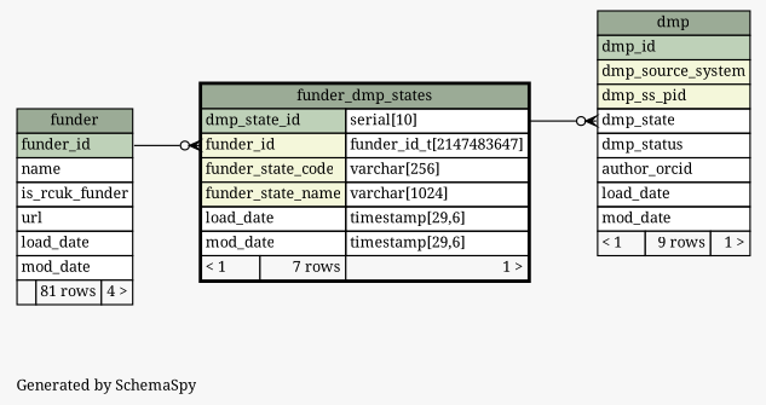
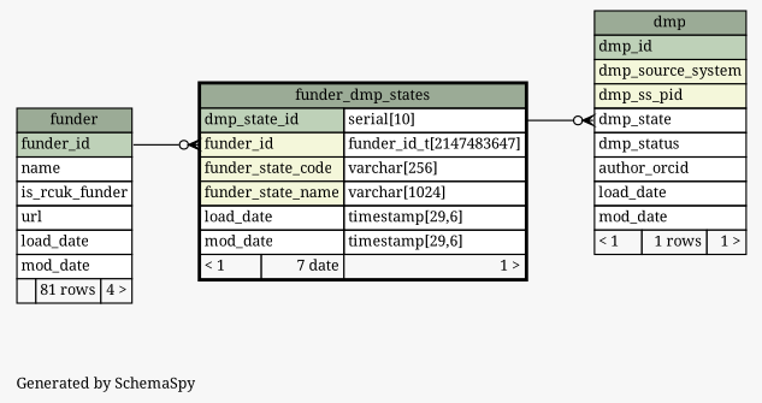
  digraph {
    bgcolor="#f7f7f7"
    fontname="Noto Serif"
    fontsize=11
    label="\nGenerated by SchemaSpy"
    labeljust=l
    nodesep=0.18
    rankdir=RL
    ranksep=0.46
    node [fontname="Noto Serif" fontsize=11 shape=plaintext]
    edge [arrowhead=none arrowsize=0.8 arrowtail=crowodot dir=back fontname="Noto Serif"]
-   n1 [label=<     <TABLE BORDER="0" CELLBORDER="1" CELLSPACING="0" BGCOLOR="#ffffff">       <TR><TD COLSPAN="3" BGCOLOR="#9bab96" ALIGN="CENTER">dmp</TD></TR>       <TR><TD PORT="dmp_id" COLSPAN="3" BGCOLOR="#bed1b8" ALIGN="LEFT">dmp_id</TD></TR>       <TR><TD PORT="dmp_source_system" COLSPAN="3" BGCOLOR="#f4f7da" ALIGN="LEFT">dmp_source_system</TD></TR>       <TR><TD PORT="dmp_ss_pid" COLSPAN="3" BGCOLOR="#f4f7da" ALIGN="LEFT">dmp_ss_pid</TD></TR>       <TR><TD PORT="dmp_state" COLSPAN="3" ALIGN="LEFT">dmp_state</TD></TR>       <TR><TD PORT="dmp_status" COLSPAN="3" ALIGN="LEFT">dmp_status</TD></TR>       <TR><TD PORT="author_orcid" COLSPAN="3" ALIGN="LEFT">author_orcid</TD></TR>       <TR><TD PORT="load_date" COLSPAN="3" ALIGN="LEFT">load_date</TD></TR>       <TR><TD PORT="mod_date" COLSPAN="3" ALIGN="LEFT">mod_date</TD></TR>       <TR><TD ALIGN="LEFT" BGCOLOR="#f7f7f7">&lt; 1</TD><TD ALIGN="RIGHT" BGCOLOR="#f7f7f7">9 rows</TD><TD ALIGN="RIGHT" BGCOLOR="#f7f7f7">1 &gt;</TD></TR>     </TABLE>>]
-   n2 [label=<     <TABLE BORDER="2" CELLBORDER="1" CELLSPACING="0" BGCOLOR="#ffffff">       <TR><TD COLSPAN="3" BGCOLOR="#9bab96" ALIGN="CENTER">funder_dmp_states</TD></TR>       <TR><TD PORT="dmp_state_id" COLSPAN="2" BGCOLOR="#bed1b8" ALIGN="LEFT">dmp_state_id</TD><TD PORT="dmp_state_id.type" ALIGN="LEFT">serial[10]</TD></TR>       <TR><TD PORT="funder_id" COLSPAN="2" BGCOLOR="#f4f7da" ALIGN="LEFT">funder_id</TD><TD PORT="funder_id.type" ALIGN="LEFT">funder_id_t[2147483647]</TD></TR>       <TR><TD PORT="funder_state_code" COLSPAN="2" BGCOLOR="#f4f7da" ALIGN="LEFT">funder_state_code</TD><TD PORT="funder_state_code.type" ALIGN="LEFT">varchar[256]</TD></TR>       <TR><TD PORT="funder_state_name" COLSPAN="2" BGCOLOR="#f4f7da" ALIGN="LEFT">funder_state_name</TD><TD PORT="funder_state_name.type" ALIGN="LEFT">varchar[1024]</TD></TR>       <TR><TD PORT="load_date" COLSPAN="2" ALIGN="LEFT">load_date</TD><TD PORT="load_date.type" ALIGN="LEFT">timestamp[29,6]</TD></TR>       <TR><TD PORT="mod_date" COLSPAN="2" ALIGN="LEFT">mod_date</TD><TD PORT="mod_date.type" ALIGN="LEFT">timestamp[29,6]</TD></TR>       <TR><TD ALIGN="LEFT" BGCOLOR="#f7f7f7">&lt; 1</TD><TD ALIGN="RIGHT" BGCOLOR="#f7f7f7">7 rows</TD><TD ALIGN="RIGHT" BGCOLOR="#f7f7f7">1 &gt;</TD></TR>     </TABLE>>]
+   n1 [label=<     <TABLE BORDER="0" CELLBORDER="1" CELLSPACING="0" BGCOLOR="#ffffff">       <TR><TD COLSPAN="3" BGCOLOR="#9bab96" ALIGN="CENTER">dmp</TD></TR>       <TR><TD PORT="dmp_id" COLSPAN="3" BGCOLOR="#bed1b8" ALIGN="LEFT">dmp_id</TD></TR>       <TR><TD PORT="dmp_source_system" COLSPAN="3" BGCOLOR="#f4f7da" ALIGN="LEFT">dmp_source_system</TD></TR>       <TR><TD PORT="dmp_ss_pid" COLSPAN="3" BGCOLOR="#f4f7da" ALIGN="LEFT">dmp_ss_pid</TD></TR>       <TR><TD PORT="dmp_state" COLSPAN="3" ALIGN="LEFT">dmp_state</TD></TR>       <TR><TD PORT="dmp_status" COLSPAN="3" ALIGN="LEFT">dmp_status</TD></TR>       <TR><TD PORT="author_orcid" COLSPAN="3" ALIGN="LEFT">author_orcid</TD></TR>       <TR><TD PORT="load_date" COLSPAN="3" ALIGN="LEFT">load_date</TD></TR>       <TR><TD PORT="mod_date" COLSPAN="3" ALIGN="LEFT">mod_date</TD></TR>       <TR><TD ALIGN="LEFT" BGCOLOR="#f7f7f7">&lt; 1</TD><TD ALIGN="RIGHT" BGCOLOR="#f7f7f7">1 rows</TD><TD ALIGN="RIGHT" BGCOLOR="#f7f7f7">1 &gt;</TD></TR>     </TABLE>>]
+   n2 [label=<     <TABLE BORDER="2" CELLBORDER="1" CELLSPACING="0" BGCOLOR="#ffffff">       <TR><TD COLSPAN="3" BGCOLOR="#9bab96" ALIGN="CENTER">funder_dmp_states</TD></TR>       <TR><TD PORT="dmp_state_id" COLSPAN="2" BGCOLOR="#bed1b8" ALIGN="LEFT">dmp_state_id</TD><TD PORT="dmp_state_id.type" ALIGN="LEFT">serial[10]</TD></TR>       <TR><TD PORT="funder_id" COLSPAN="2" BGCOLOR="#f4f7da" ALIGN="LEFT">funder_id</TD><TD PORT="funder_id.type" ALIGN="LEFT">funder_id_t[2147483647]</TD></TR>       <TR><TD PORT="funder_state_code" COLSPAN="2" BGCOLOR="#f4f7da" ALIGN="LEFT">funder_state_code</TD><TD PORT="funder_state_code.type" ALIGN="LEFT">varchar[256]</TD></TR>       <TR><TD PORT="funder_state_name" COLSPAN="2" BGCOLOR="#f4f7da" ALIGN="LEFT">funder_state_name</TD><TD PORT="funder_state_name.type" ALIGN="LEFT">varchar[1024]</TD></TR>       <TR><TD PORT="load_date" COLSPAN="2" ALIGN="LEFT">load_date</TD><TD PORT="load_date.type" ALIGN="LEFT">timestamp[29,6]</TD></TR>       <TR><TD PORT="mod_date" COLSPAN="2" ALIGN="LEFT">mod_date</TD><TD PORT="mod_date.type" ALIGN="LEFT">timestamp[29,6]</TD></TR>       <TR><TD ALIGN="LEFT" BGCOLOR="#f7f7f7">&lt; 1</TD><TD ALIGN="RIGHT" BGCOLOR="#f7f7f7">7 date</TD><TD ALIGN="RIGHT" BGCOLOR="#f7f7f7">1 &gt;</TD></TR>     </TABLE>>]
    n3 [label=<     <TABLE BORDER="0" CELLBORDER="1" CELLSPACING="0" BGCOLOR="#ffffff">       <TR><TD COLSPAN="3" BGCOLOR="#9bab96" ALIGN="CENTER">funder</TD></TR>       <TR><TD PORT="funder_id" COLSPAN="3" BGCOLOR="#bed1b8" ALIGN="LEFT">funder_id</TD></TR>       <TR><TD PORT="name" COLSPAN="3" ALIGN="LEFT">name</TD></TR>       <TR><TD PORT="is_rcuk_funder" COLSPAN="3" ALIGN="LEFT">is_rcuk_funder</TD></TR>       <TR><TD PORT="url" COLSPAN="3" ALIGN="LEFT">url</TD></TR>       <TR><TD PORT="load_date" COLSPAN="3" ALIGN="LEFT">load_date</TD></TR>       <TR><TD PORT="mod_date" COLSPAN="3" ALIGN="LEFT">mod_date</TD></TR>       <TR><TD ALIGN="LEFT" BGCOLOR="#f7f7f7">  </TD><TD ALIGN="RIGHT" BGCOLOR="#f7f7f7">81 rows</TD><TD ALIGN="RIGHT" BGCOLOR="#f7f7f7">4 &gt;</TD></TR>     </TABLE>>]
    n1 -> n2 [headport="dmp_state_id.type:e" tailport="dmp_state:w"]
    n2 -> n3 [headport="funder_id:e" tailport="funder_id:w"]
  }
